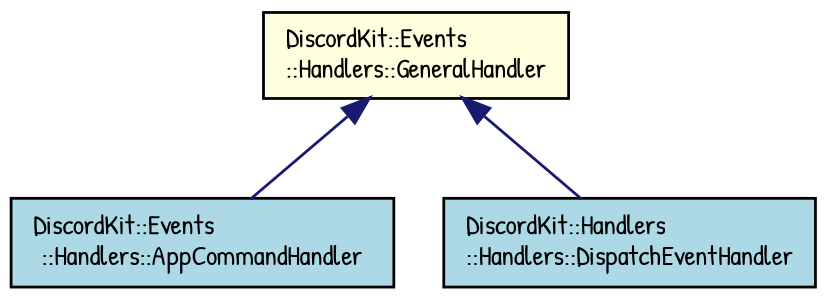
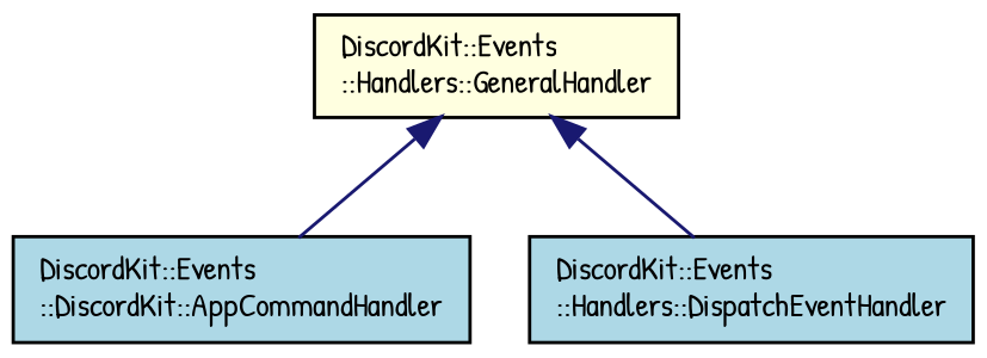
  digraph {
    fontname="Patrick Hand"
    node [color=black fillcolor=lightblue fontname="Patrick Hand" fontsize=10 shape=record style=filled]
    edge [color=midnightblue dir=back fontname="Patrick Hand" fontsize=10 labelfontname=Helvetica labelfontsize=10 style=solid]
-   n1 [fontcolor=black height=0.2 label="DiscordKit::Events\l::Handlers::AppCommandHandler" width=0.4]
-   n2 [height=0.2 label="DiscordKit::Handlers\l::Handlers::DispatchEventHandler" width=0.4]
+   n1 [fontcolor=black height=0.2 label="DiscordKit::Events\l::DiscordKit::AppCommandHandler" width=0.4]
+   n2 [height=0.2 label="DiscordKit::Events\l::Handlers::DispatchEventHandler" width=0.4]
    n3 [fillcolor=lightyellow height=0.2 label="DiscordKit::Events\l::Handlers::GeneralHandler" width=0.4]
    n3 -> n1
    n3 -> n2
  }
